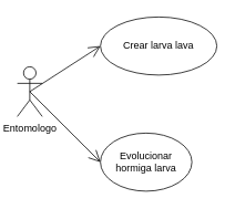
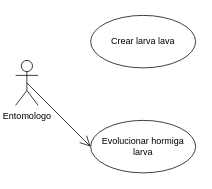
  <mxCell id="0" />
  <mxCell id="1" parent="0" />
  <mxCell id="2" value="Entomologo" style="shape=umlActor;verticalLabelPosition=bottom;verticalAlign=top;html=1;" vertex="1" parent="1"><mxGeometry x="20" y="80" width="30" height="60" as="geometry" /></mxCell>
- <mxCell id="3" value="" style="endArrow=open;endFill=1;endSize=12;html=1;exitX=0.5;exitY=0.5;exitDx=0;exitDy=0;exitPerimeter=0;entryX=0;entryY=0.5;entryDx=0;entryDy=0;" edge="1" parent="1" source="2" target="4"><mxGeometry width="160" relative="1" as="geometry"><mxPoint x="150" y="90" as="sourcePoint" /><mxPoint x="310" y="90" as="targetPoint" /></mxGeometry></mxCell>
  <mxCell id="4" value="Crear larva lava" style="ellipse;whiteSpace=wrap;html=1;" vertex="1" parent="1"><mxGeometry x="120" y="20" width="140" height="70" as="geometry" /></mxCell>
- <mxCell id="5" value="Evolucionar hormiga larva" style="ellipse;whiteSpace=wrap;html=1;" vertex="1" parent="1"><mxGeometry x="120" y="160" width="110" height="70" as="geometry" /></mxCell>
+ <mxCell id="5" value="Evolucionar hormiga larva" style="ellipse;whiteSpace=wrap;html=1;" vertex="1" parent="1"><mxGeometry x="120" y="160" width="140" height="70" as="geometry" /></mxCell>
  <mxCell id="6" value="" style="endArrow=open;endFill=1;endSize=12;html=1;exitX=0.5;exitY=0.5;exitDx=0;exitDy=0;exitPerimeter=0;entryX=0;entryY=0.5;entryDx=0;entryDy=0;" edge="1" parent="1" source="2" target="5"><mxGeometry width="160" relative="1" as="geometry"><mxPoint x="45" y="120" as="sourcePoint" /><mxPoint x="152.837" y="60.863" as="targetPoint" /></mxGeometry></mxCell>
